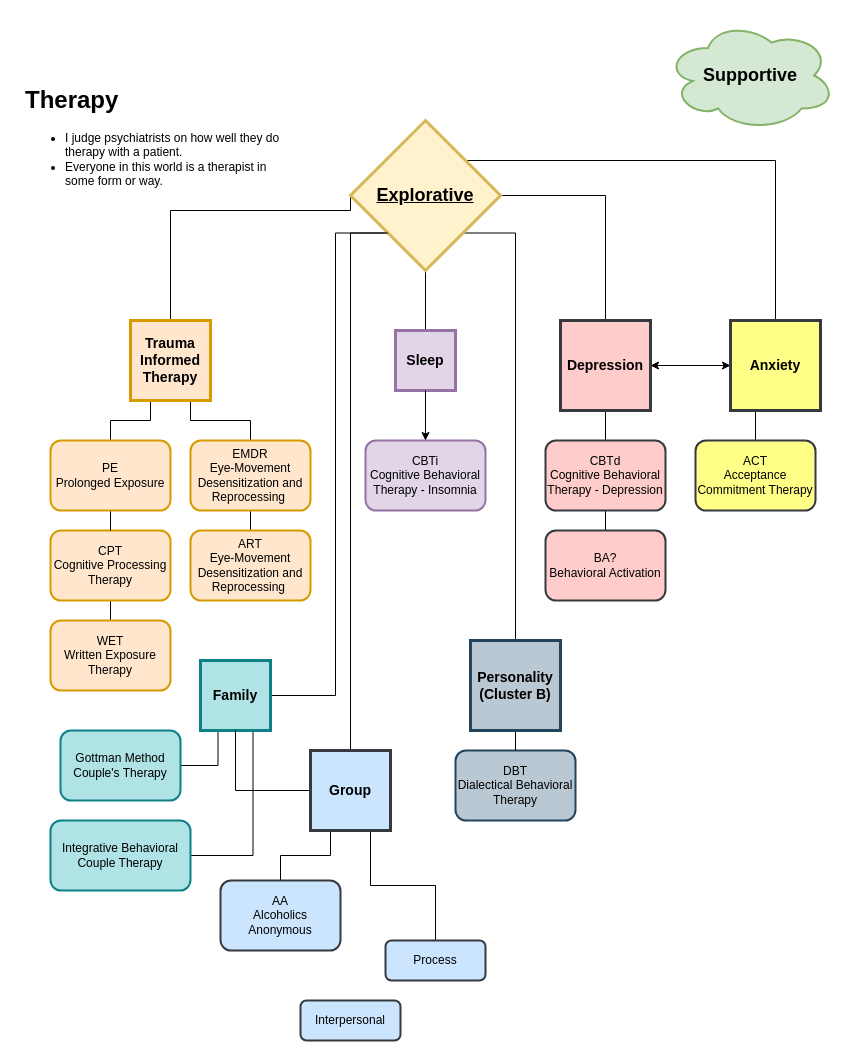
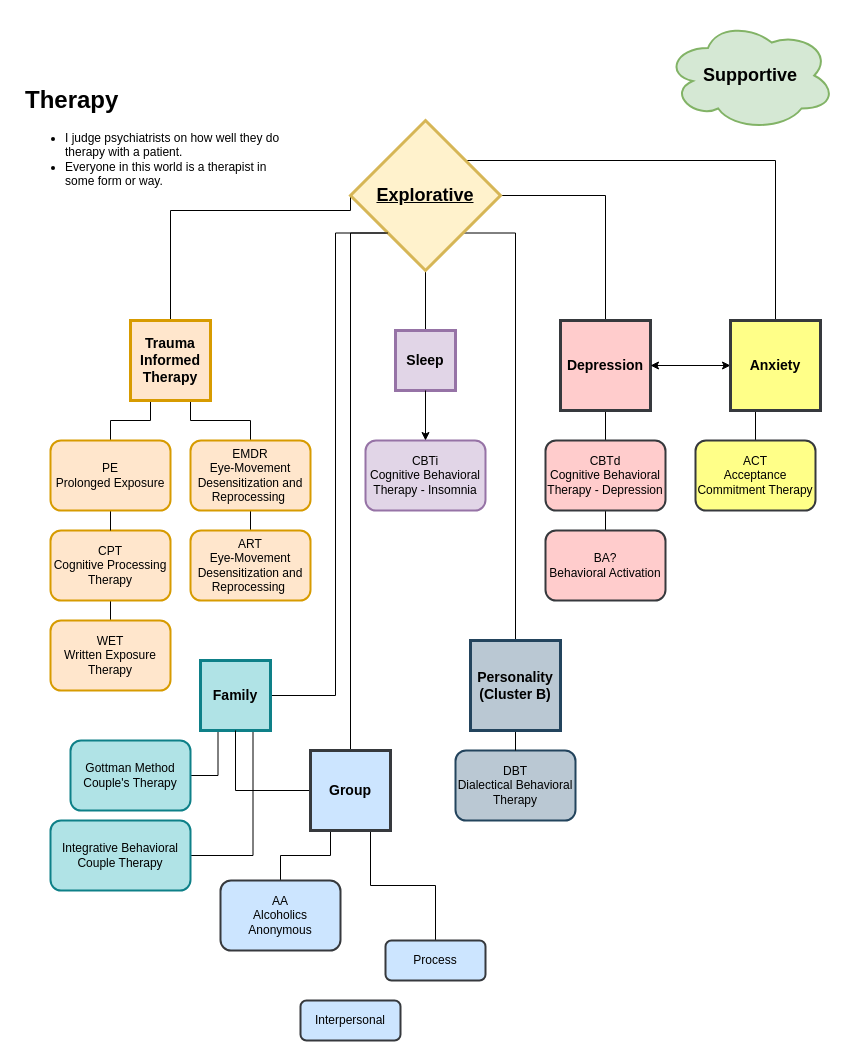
  <mxCell id="0" />
  <mxCell id="1" parent="0" />
  <mxCell id="2" value="&lt;h1&gt;Therapy&lt;/h1&gt;&lt;div&gt;&lt;ul&gt;&lt;li&gt;I judge psychiatrists on how well they do therapy with a patient.&lt;/li&gt;&lt;li&gt;Everyone in this world is a therapist in some form or way.&lt;/li&gt;&lt;/ul&gt;&lt;/div&gt;" style="text;html=1;strokeColor=none;fillColor=none;spacing=5;spacingTop=-20;whiteSpace=wrap;overflow=hidden;rounded=0;" vertex="1" parent="1"><mxGeometry width="270" height="120" as="geometry" x="20" y="80" /></mxCell>
  <mxCell id="3" style="edgeStyle=orthogonalEdgeStyle;rounded=0;orthogonalLoop=1;jettySize=auto;html=1;exitX=0;exitY=0.5;exitDx=0;exitDy=0;entryX=0.5;entryY=0;entryDx=0;entryDy=0;fontSize=12;endArrow=none;endFill=0;" edge="1" parent="1" source="9" target="12"><mxGeometry relative="1" as="geometry"><Array as="points"><mxPoint x="350" y="210" /><mxPoint x="170" y="210" /></Array></mxGeometry></mxCell>
  <mxCell id="4" style="edgeStyle=orthogonalEdgeStyle;rounded=0;orthogonalLoop=1;jettySize=auto;html=1;exitX=0.5;exitY=1;exitDx=0;exitDy=0;fontSize=12;endArrow=none;endFill=0;" edge="1" parent="1" source="9" target="22"><mxGeometry relative="1" as="geometry" /></mxCell>
  <mxCell id="5" style="edgeStyle=orthogonalEdgeStyle;rounded=0;orthogonalLoop=1;jettySize=auto;html=1;exitX=1;exitY=0.5;exitDx=0;exitDy=0;entryX=0.5;entryY=0;entryDx=0;entryDy=0;fontSize=12;endArrow=none;endFill=0;" edge="1" parent="1" source="9" target="27"><mxGeometry relative="1" as="geometry" /></mxCell>
  <mxCell id="6" style="edgeStyle=orthogonalEdgeStyle;rounded=0;orthogonalLoop=1;jettySize=auto;html=1;exitX=1;exitY=0;exitDx=0;exitDy=0;fontSize=12;endArrow=none;endFill=0;" edge="1" parent="1" source="9" target="30"><mxGeometry relative="1" as="geometry"><Array as="points"><mxPoint x="463" y="160" /><mxPoint x="775" y="160" /></Array></mxGeometry></mxCell>
  <mxCell id="7" style="edgeStyle=orthogonalEdgeStyle;rounded=0;orthogonalLoop=1;jettySize=auto;html=1;exitX=0;exitY=1;exitDx=0;exitDy=0;entryX=1;entryY=0.5;entryDx=0;entryDy=0;fontSize=12;endArrow=none;endFill=0;" edge="1" parent="1" source="9" target="39"><mxGeometry relative="1" as="geometry"><Array as="points"><mxPoint x="335" y="233" /><mxPoint x="335" y="695" /></Array></mxGeometry></mxCell>
  <mxCell id="8" style="edgeStyle=orthogonalEdgeStyle;rounded=0;orthogonalLoop=1;jettySize=auto;html=1;exitX=1;exitY=1;exitDx=0;exitDy=0;entryX=0.5;entryY=0;entryDx=0;entryDy=0;fontSize=12;endArrow=none;endFill=0;" edge="1" parent="1" source="9" target="47"><mxGeometry relative="1" as="geometry"><Array as="points"><mxPoint x="515" y="233" /></Array></mxGeometry></mxCell>
  <mxCell id="9" value="Explorative" style="rhombus;whiteSpace=wrap;html=1;fillColor=#fff2cc;strokeColor=#d6b656;strokeWidth=3;fontSize=18;fontStyle=5" vertex="1" parent="1"><mxGeometry x="350" y="120" width="150" height="150" as="geometry" /></mxCell>
  <mxCell id="10" style="edgeStyle=orthogonalEdgeStyle;rounded=0;orthogonalLoop=1;jettySize=auto;html=1;exitX=0.25;exitY=1;exitDx=0;exitDy=0;entryX=0.5;entryY=0;entryDx=0;entryDy=0;fontSize=12;endArrow=none;endFill=0;" edge="1" parent="1" source="12" target="16"><mxGeometry relative="1" as="geometry" /></mxCell>
  <mxCell id="11" style="edgeStyle=orthogonalEdgeStyle;rounded=0;orthogonalLoop=1;jettySize=auto;html=1;exitX=0.75;exitY=1;exitDx=0;exitDy=0;entryX=0.5;entryY=0;entryDx=0;entryDy=0;fontSize=12;endArrow=none;endFill=0;" edge="1" parent="1" source="12" target="18"><mxGeometry relative="1" as="geometry" /></mxCell>
  <mxCell id="12" value="Trauma Informed Therapy" style="whiteSpace=wrap;html=1;aspect=fixed;rounded=0;fontSize=14;strokeWidth=3;fontStyle=1;fillColor=#ffe6cc;strokeColor=#d79b00;" vertex="1" parent="1"><mxGeometry x="130" y="320" width="80" height="80" as="geometry" /></mxCell>
  <mxCell id="13" style="edgeStyle=orthogonalEdgeStyle;rounded=0;orthogonalLoop=1;jettySize=auto;html=1;exitX=0.5;exitY=1;exitDx=0;exitDy=0;entryX=0.5;entryY=0;entryDx=0;entryDy=0;fontSize=12;endArrow=none;endFill=0;" edge="1" parent="1" source="14" target="20"><mxGeometry relative="1" as="geometry" /></mxCell>
  <mxCell id="14" value="CPT&lt;br&gt;Cognitive Processing Therapy" style="rounded=1;whiteSpace=wrap;html=1;fontSize=12;strokeWidth=2;fillColor=#ffe6cc;strokeColor=#d79b00;" vertex="1" parent="1"><mxGeometry x="50" y="530" width="120" height="70" as="geometry" /></mxCell>
  <mxCell id="15" style="edgeStyle=orthogonalEdgeStyle;rounded=0;orthogonalLoop=1;jettySize=auto;html=1;exitX=0.5;exitY=1;exitDx=0;exitDy=0;entryX=0.5;entryY=0;entryDx=0;entryDy=0;fontSize=12;endArrow=none;endFill=0;" edge="1" parent="1" source="16" target="14"><mxGeometry relative="1" as="geometry" /></mxCell>
  <mxCell id="16" value="PE&lt;br&gt;Prolonged Exposure" style="rounded=1;whiteSpace=wrap;html=1;fontSize=12;strokeWidth=2;fillColor=#ffe6cc;strokeColor=#d79b00;" vertex="1" parent="1"><mxGeometry x="50" y="440" width="120" height="70" as="geometry" /></mxCell>
  <mxCell id="17" style="edgeStyle=orthogonalEdgeStyle;rounded=0;orthogonalLoop=1;jettySize=auto;html=1;exitX=0.5;exitY=1;exitDx=0;exitDy=0;entryX=0.5;entryY=0;entryDx=0;entryDy=0;fontSize=12;endArrow=none;endFill=0;" edge="1" parent="1" source="18" target="19"><mxGeometry relative="1" as="geometry" /></mxCell>
  <mxCell id="18" value="EMDR&lt;br&gt;Eye-Movement Desensitization and Reprocessing&amp;nbsp;" style="rounded=1;whiteSpace=wrap;html=1;fontSize=12;strokeWidth=2;fillColor=#ffe6cc;strokeColor=#d79b00;" vertex="1" parent="1"><mxGeometry x="190" y="440" width="120" height="70" as="geometry" /></mxCell>
  <mxCell id="19" value="ART&lt;br&gt;Eye-Movement Desensitization and Reprocessing&amp;nbsp;" style="rounded=1;whiteSpace=wrap;html=1;fontSize=12;strokeWidth=2;fillColor=#ffe6cc;strokeColor=#d79b00;" vertex="1" parent="1"><mxGeometry x="190" y="530" width="120" height="70" as="geometry" /></mxCell>
  <mxCell id="20" value="WET&lt;br&gt;Written Exposure Therapy" style="rounded=1;whiteSpace=wrap;html=1;fontSize=12;strokeWidth=2;fillColor=#ffe6cc;strokeColor=#d79b00;" vertex="1" parent="1"><mxGeometry x="50" y="620" width="120" height="70" as="geometry" /></mxCell>
  <mxCell id="21" style="edgeStyle=orthogonalEdgeStyle;rounded=0;orthogonalLoop=1;jettySize=auto;html=1;fontSize=12;" edge="1" parent="1" source="22" target="24"><mxGeometry relative="1" as="geometry" /></mxCell>
  <mxCell id="22" value="Sleep" style="whiteSpace=wrap;html=1;aspect=fixed;rounded=0;fontSize=14;strokeWidth=3;fontStyle=1;fillColor=#e1d5e7;strokeColor=#9673a6;" vertex="1" parent="1"><mxGeometry x="395" y="330" width="60" height="60" as="geometry" /></mxCell>
  <mxCell id="23" value="" style="edgeStyle=orthogonalEdgeStyle;rounded=0;orthogonalLoop=1;jettySize=auto;html=1;fontSize=12;endArrow=none;endFill=0;" edge="1" parent="1" source="24" target="22"><mxGeometry relative="1" as="geometry" /></mxCell>
  <mxCell id="24" value="CBTi&lt;br&gt;Cognitive Behavioral Therapy - Insomnia" style="rounded=1;whiteSpace=wrap;html=1;fontSize=12;strokeWidth=2;fillColor=#e1d5e7;strokeColor=#9673a6;" vertex="1" parent="1"><mxGeometry x="365" y="440" width="120" height="70" as="geometry" /></mxCell>
  <mxCell id="25" style="edgeStyle=orthogonalEdgeStyle;rounded=0;orthogonalLoop=1;jettySize=auto;html=1;entryX=0;entryY=0.5;entryDx=0;entryDy=0;fontSize=12;" edge="1" parent="1" source="27" target="30"><mxGeometry relative="1" as="geometry"><Array as="points"><mxPoint x="700" y="365" /><mxPoint x="700" y="365" /></Array></mxGeometry></mxCell>
  <mxCell id="26" style="edgeStyle=orthogonalEdgeStyle;rounded=0;orthogonalLoop=1;jettySize=auto;html=1;exitX=0.5;exitY=1;exitDx=0;exitDy=0;entryX=0.5;entryY=0;entryDx=0;entryDy=0;fontSize=12;endArrow=none;endFill=0;" edge="1" parent="1" source="27" target="32"><mxGeometry relative="1" as="geometry" /></mxCell>
  <mxCell id="27" value="Depression" style="whiteSpace=wrap;html=1;aspect=fixed;rounded=0;fontSize=14;strokeWidth=3;fontStyle=1;fillColor=#ffcccc;strokeColor=#36393d;" vertex="1" parent="1"><mxGeometry x="560" y="320" width="90" height="90" as="geometry" /></mxCell>
  <mxCell id="28" style="edgeStyle=orthogonalEdgeStyle;rounded=0;orthogonalLoop=1;jettySize=auto;html=1;fontSize=12;" edge="1" parent="1" source="30" target="27"><mxGeometry relative="1" as="geometry" /></mxCell>
  <mxCell id="29" style="edgeStyle=orthogonalEdgeStyle;rounded=0;orthogonalLoop=1;jettySize=auto;html=1;exitX=0.5;exitY=1;exitDx=0;exitDy=0;entryX=0.5;entryY=0;entryDx=0;entryDy=0;fontSize=12;endArrow=none;endFill=0;" edge="1" parent="1" source="30" target="34"><mxGeometry relative="1" as="geometry" /></mxCell>
  <mxCell id="30" value="Anxiety" style="whiteSpace=wrap;html=1;aspect=fixed;rounded=0;fontSize=14;strokeWidth=3;fontStyle=1;fillColor=#ffff88;strokeColor=#36393d;" vertex="1" parent="1"><mxGeometry x="730" y="320" width="90" height="90" as="geometry" /></mxCell>
  <mxCell id="31" style="edgeStyle=orthogonalEdgeStyle;rounded=0;orthogonalLoop=1;jettySize=auto;html=1;exitX=0.5;exitY=1;exitDx=0;exitDy=0;fontSize=12;endArrow=none;endFill=0;" edge="1" parent="1" source="32" target="36"><mxGeometry relative="1" as="geometry" /></mxCell>
  <mxCell id="32" value="CBTd&lt;br&gt;Cognitive Behavioral Therapy - Depression" style="rounded=1;whiteSpace=wrap;html=1;fontSize=12;strokeWidth=2;fillColor=#ffcccc;strokeColor=#36393d;" vertex="1" parent="1"><mxGeometry x="545" y="440" width="120" height="70" as="geometry" /></mxCell>
  <mxCell id="33" value="&lt;span style=&quot;font-size: 18px ; font-weight: 700&quot;&gt;Supportive&lt;/span&gt;" style="ellipse;shape=cloud;whiteSpace=wrap;html=1;rounded=0;fontSize=12;strokeWidth=2;fillColor=#d5e8d4;strokeColor=#82b366;" vertex="1" parent="1"><mxGeometry x="665" y="20" width="170" height="110" as="geometry" /></mxCell>
  <mxCell id="34" value="ACT&lt;br&gt;Acceptance Commitment Therapy" style="rounded=1;whiteSpace=wrap;html=1;fontSize=12;strokeWidth=2;fillColor=#ffff88;strokeColor=#36393d;" vertex="1" parent="1"><mxGeometry x="695" y="440" width="120" height="70" as="geometry" /></mxCell>
  <mxCell id="35" value="DBT&lt;br&gt;Dialectical Behavioral Therapy" style="rounded=1;whiteSpace=wrap;html=1;fontSize=12;strokeWidth=2;fillColor=#bac8d3;strokeColor=#23445d;" vertex="1" parent="1"><mxGeometry x="455" y="750" width="120" height="70" as="geometry" /></mxCell>
  <mxCell id="36" value="BA?&lt;br&gt;Behavioral Activation" style="rounded=1;whiteSpace=wrap;html=1;fontSize=12;strokeWidth=2;fillColor=#ffcccc;strokeColor=#36393d;" vertex="1" parent="1"><mxGeometry x="545" y="530" width="120" height="70" as="geometry" /></mxCell>
  <mxCell id="37" style="edgeStyle=orthogonalEdgeStyle;rounded=0;orthogonalLoop=1;jettySize=auto;html=1;exitX=0.25;exitY=1;exitDx=0;exitDy=0;entryX=1;entryY=0.5;entryDx=0;entryDy=0;fontSize=12;endArrow=none;endFill=0;" edge="1" parent="1" source="39" target="40"><mxGeometry relative="1" as="geometry" /></mxCell>
  <mxCell id="38" style="edgeStyle=orthogonalEdgeStyle;rounded=0;orthogonalLoop=1;jettySize=auto;html=1;exitX=0.75;exitY=1;exitDx=0;exitDy=0;entryX=1;entryY=0.5;entryDx=0;entryDy=0;fontSize=12;endArrow=none;endFill=0;" edge="1" parent="1" source="39" target="48"><mxGeometry relative="1" as="geometry" /></mxCell>
  <mxCell id="39" value="Family" style="whiteSpace=wrap;html=1;aspect=fixed;rounded=0;fontSize=14;strokeWidth=3;fontStyle=1;fillColor=#b0e3e6;strokeColor=#0e8088;" vertex="1" parent="1"><mxGeometry x="200" y="660" width="70" height="70" as="geometry" /></mxCell>
- <mxCell id="40" value="Gottman Method Couple's Therapy" style="rounded=1;whiteSpace=wrap;html=1;fontSize=12;strokeWidth=2;fillColor=#b0e3e6;strokeColor=#0e8088;" vertex="1" parent="1"><mxGeometry x="60" y="730" width="120" height="70" as="geometry" /></mxCell>
+ <mxCell id="40" value="Gottman Method Couple's Therapy" style="rounded=1;whiteSpace=wrap;html=1;fontSize=12;strokeWidth=2;fillColor=#b0e3e6;strokeColor=#0e8088;" vertex="1" parent="1"><mxGeometry x="70" y="740" width="120" height="70" as="geometry" /></mxCell>
  <mxCell id="41" style="edgeStyle=orthogonalEdgeStyle;rounded=0;orthogonalLoop=1;jettySize=auto;html=1;entryX=0;entryY=1;entryDx=0;entryDy=0;fontSize=12;endArrow=none;endFill=0;" edge="1" parent="1" source="45" target="9"><mxGeometry relative="1" as="geometry"><Array as="points"><mxPoint x="350" y="233" /></Array></mxGeometry></mxCell>
  <mxCell id="42" style="edgeStyle=orthogonalEdgeStyle;rounded=0;orthogonalLoop=1;jettySize=auto;html=1;exitX=0.25;exitY=1;exitDx=0;exitDy=0;entryX=0.5;entryY=0;entryDx=0;entryDy=0;fontSize=12;endArrow=none;endFill=0;" edge="1" parent="1" source="45" target="49"><mxGeometry relative="1" as="geometry" /></mxCell>
  <mxCell id="43" style="edgeStyle=orthogonalEdgeStyle;rounded=0;orthogonalLoop=1;jettySize=auto;html=1;fontSize=12;endArrow=none;endFill=0;" edge="1" parent="1" source="45" target="39"><mxGeometry relative="1" as="geometry" /></mxCell>
  <mxCell id="44" style="edgeStyle=orthogonalEdgeStyle;rounded=0;orthogonalLoop=1;jettySize=auto;html=1;exitX=0.75;exitY=1;exitDx=0;exitDy=0;entryX=0.5;entryY=0;entryDx=0;entryDy=0;fontSize=12;endArrow=none;endFill=0;" edge="1" parent="1" source="45" target="51"><mxGeometry relative="1" as="geometry" /></mxCell>
  <mxCell id="45" value="Group" style="whiteSpace=wrap;html=1;aspect=fixed;rounded=0;fontSize=14;strokeWidth=3;fontStyle=1;fillColor=#cce5ff;strokeColor=#36393d;" vertex="1" parent="1"><mxGeometry x="310" y="750" width="80" height="80" as="geometry" /></mxCell>
  <mxCell id="46" style="edgeStyle=orthogonalEdgeStyle;rounded=0;orthogonalLoop=1;jettySize=auto;html=1;exitX=0.5;exitY=1;exitDx=0;exitDy=0;entryX=0.5;entryY=0;entryDx=0;entryDy=0;fontSize=12;endArrow=none;endFill=0;" edge="1" parent="1" source="47" target="35"><mxGeometry relative="1" as="geometry" /></mxCell>
  <mxCell id="47" value="Personality (Cluster B)" style="whiteSpace=wrap;html=1;aspect=fixed;rounded=0;fontSize=14;strokeWidth=3;fontStyle=1;fillColor=#bac8d3;strokeColor=#23445d;" vertex="1" parent="1"><mxGeometry x="470" y="640" width="90" height="90" as="geometry" /></mxCell>
  <mxCell id="48" value="Integrative Behavioral Couple Therapy" style="rounded=1;whiteSpace=wrap;html=1;fontSize=12;strokeWidth=2;fillColor=#b0e3e6;strokeColor=#0e8088;" vertex="1" parent="1"><mxGeometry x="50" y="820" width="140" height="70" as="geometry" /></mxCell>
  <mxCell id="49" value="AA&lt;br&gt;Alcoholics Anonymous" style="rounded=1;whiteSpace=wrap;html=1;fontSize=12;strokeWidth=2;fillColor=#cce5ff;strokeColor=#36393d;" vertex="1" parent="1"><mxGeometry x="220" y="880" width="120" height="70" as="geometry" /></mxCell>
  <mxCell id="50" value="Interpersonal" style="rounded=1;whiteSpace=wrap;html=1;fontSize=12;strokeWidth=2;fillColor=#cce5ff;strokeColor=#36393d;" vertex="1" parent="1"><mxGeometry x="300" y="1000" width="100" height="40" as="geometry" /></mxCell>
  <mxCell id="51" value="Process" style="rounded=1;whiteSpace=wrap;html=1;fontSize=12;strokeWidth=2;fillColor=#cce5ff;strokeColor=#36393d;" vertex="1" parent="1"><mxGeometry x="385" y="940" width="100" height="40" as="geometry" /></mxCell>
